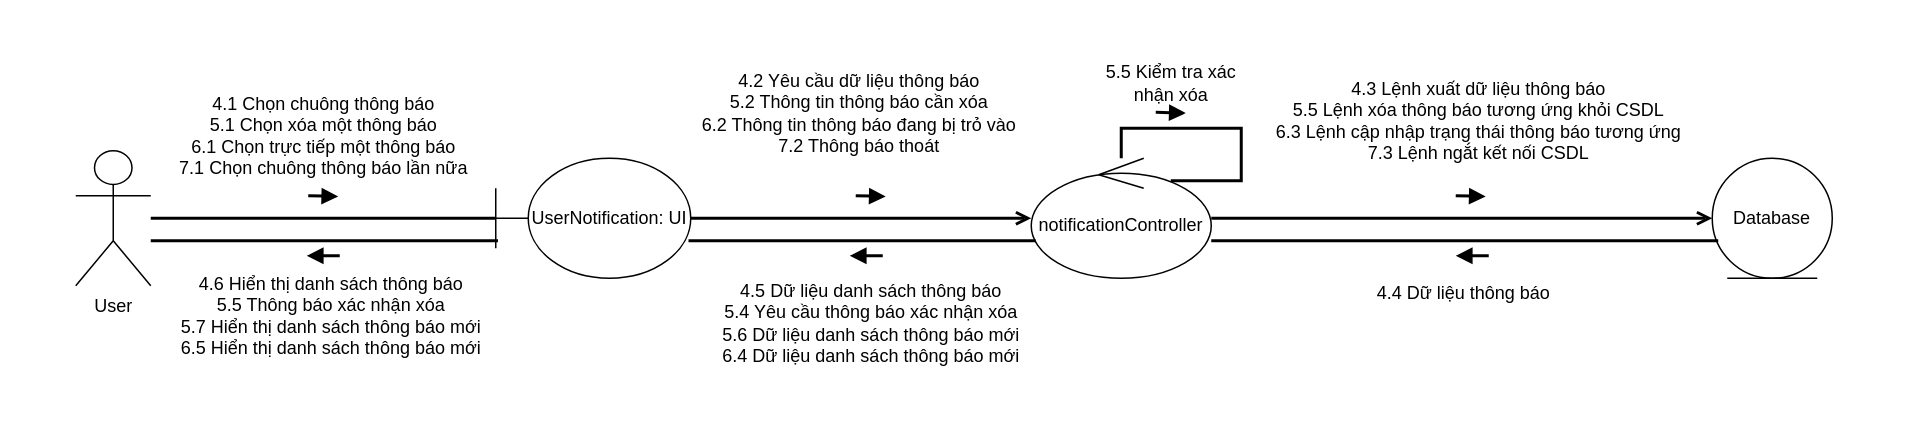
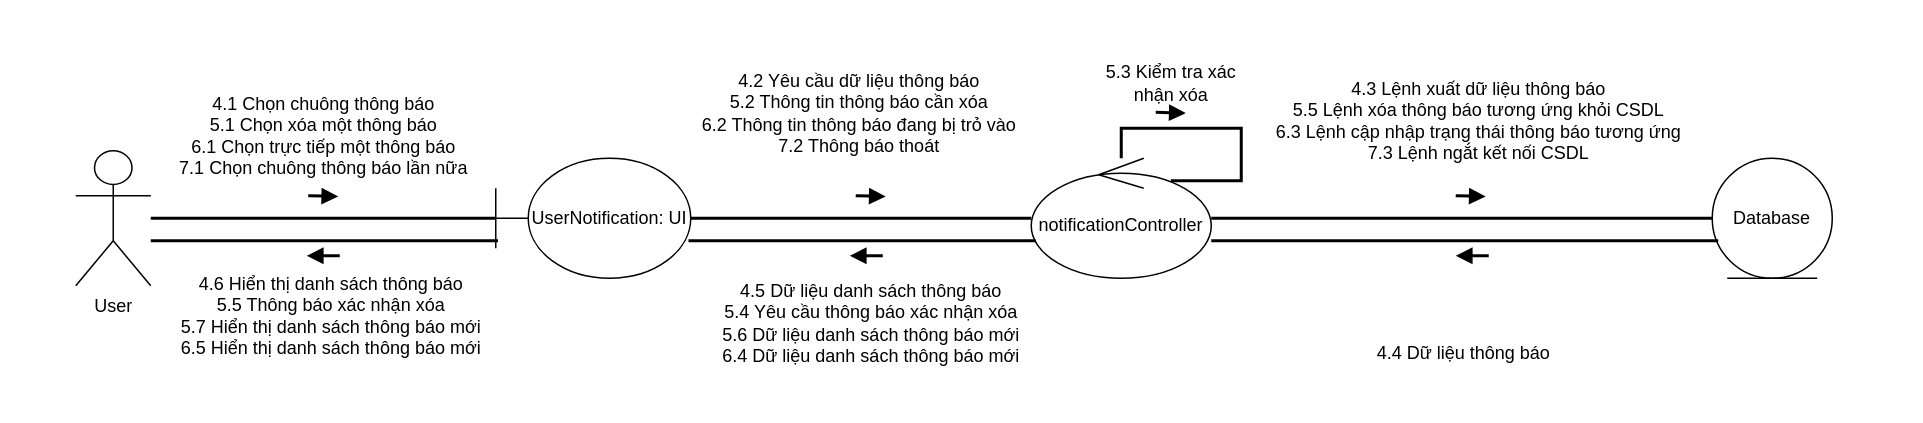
  <mxCell id="0" />
  <mxCell id="1" parent="0" />
  <mxCell id="2" value="" style="rounded=0;whiteSpace=wrap;html=1;strokeWidth=2;strokeColor=none;" parent="1" vertex="1"><mxGeometry x="20" y="20" width="1240" height="240" as="geometry" /></mxCell>
  <mxCell id="3" value="" style="endArrow=none;html=1;startArrow=block;startFill=1;endFill=0;strokeWidth=2;rounded=0;" parent="1" edge="1"><mxGeometry width="50" height="50" relative="1" as="geometry"><mxPoint x="225" y="130.5" as="sourcePoint" /><mxPoint x="205" y="130" as="targetPoint" /></mxGeometry></mxCell>
  <mxCell id="4" value="User" style="shape=umlActor;verticalLabelPosition=bottom;verticalAlign=top;html=1;outlineConnect=0;" parent="1" vertex="1"><mxGeometry x="50" y="100" width="50" height="90" as="geometry" /></mxCell>
- <mxCell id="5" style="edgeStyle=orthogonalEdgeStyle;rounded=0;orthogonalLoop=1;jettySize=auto;html=1;startArrow=none;startFill=0;endArrow=open;endFill=0;strokeWidth=2;" parent="1" source="6" target="9" edge="1"><mxGeometry relative="1" as="geometry" /></mxCell>
+ <mxCell id="5" style="edgeStyle=orthogonalEdgeStyle;rounded=0;orthogonalLoop=1;jettySize=auto;html=1;startArrow=none;startFill=0;endArrow=none;endFill=0;strokeWidth=2;" parent="1" source="6" target="9" edge="1"><mxGeometry relative="1" as="geometry" /></mxCell>
  <mxCell id="6" value="UserNotification: UI" style="shape=umlBoundary;whiteSpace=wrap;html=1;" parent="1" vertex="1"><mxGeometry x="330" y="105" width="130" height="80" as="geometry" /></mxCell>
  <mxCell id="7" value="Database" style="ellipse;shape=umlEntity;whiteSpace=wrap;html=1;" parent="1" vertex="1"><mxGeometry x="1141" y="105" width="80" height="80" as="geometry" /></mxCell>
- <mxCell id="8" style="edgeStyle=orthogonalEdgeStyle;rounded=0;orthogonalLoop=1;jettySize=auto;html=1;startArrow=none;startFill=0;endArrow=open;endFill=0;strokeWidth=2;" parent="1" source="9" target="7" edge="1"><mxGeometry relative="1" as="geometry" /></mxCell>
+ <mxCell id="8" style="edgeStyle=orthogonalEdgeStyle;rounded=0;orthogonalLoop=1;jettySize=auto;html=1;startArrow=none;startFill=0;endArrow=none;endFill=0;strokeWidth=2;" parent="1" source="9" target="7" edge="1"><mxGeometry relative="1" as="geometry" /></mxCell>
  <mxCell id="9" value="notificationController" style="ellipse;shape=umlControl;whiteSpace=wrap;html=1;" parent="1" vertex="1"><mxGeometry x="687" y="105" width="120" height="80" as="geometry" /></mxCell>
  <mxCell id="10" value="" style="line;strokeWidth=2;fillColor=none;align=left;verticalAlign=middle;spacingTop=-1;spacingLeft=3;spacingRight=3;rotatable=0;labelPosition=right;points=[];portConstraint=eastwest;" parent="1" vertex="1"><mxGeometry x="100" y="141" width="230" height="8" as="geometry" /></mxCell>
  <mxCell id="11" value="" style="endArrow=none;html=1;startArrow=block;startFill=1;endFill=0;strokeWidth=2;rounded=0;" parent="1" edge="1"><mxGeometry width="50" height="50" relative="1" as="geometry"><mxPoint x="590" y="130.5" as="sourcePoint" /><mxPoint x="570" y="130" as="targetPoint" /></mxGeometry></mxCell>
  <mxCell id="12" value="4.1 Chọn chuông thông báo&lt;br&gt;5.1 Chọn xóa một thông báo&lt;br&gt;6.1 Chọn trực tiếp một thông báo&lt;br&gt;7.1 Chọn chuông thông báo lần nữa" style="text;html=1;align=center;verticalAlign=middle;resizable=0;points=[];autosize=1;" parent="1" vertex="1"><mxGeometry x="110" y="60" width="210" height="60" as="geometry" /></mxCell>
  <mxCell id="13" value="4.2 Yêu cầu dữ liệu thông báo&lt;br&gt;5.2 Thông tin thông báo cần xóa&lt;br&gt;6.2 Thông tin thông báo đang bị trỏ vào&lt;br&gt;7.2 Thông báo thoát" style="text;html=1;align=center;verticalAlign=middle;resizable=0;points=[];autosize=1;" parent="1" vertex="1"><mxGeometry x="457" y="45" width="230" height="60" as="geometry" /></mxCell>
  <mxCell id="14" value="" style="endArrow=none;html=1;startArrow=block;startFill=1;endFill=0;strokeWidth=2;rounded=0;" parent="1" edge="1"><mxGeometry width="50" height="50" relative="1" as="geometry"><mxPoint x="990" y="130.5" as="sourcePoint" /><mxPoint x="970" y="130" as="targetPoint" /></mxGeometry></mxCell>
  <mxCell id="15" value="4.3 Lệnh xuất dữ liệu thông báo&lt;br&gt;5.5 Lệnh xóa thông báo tương ứng khỏi CSDL&lt;br&gt;6.3 Lệnh cập nhập trạng thái thông báo tương ứng&lt;br&gt;7.3 Lệnh ngắt kết nối CSDL" style="text;html=1;align=center;verticalAlign=middle;resizable=0;points=[];autosize=1;" parent="1" vertex="1"><mxGeometry x="840" y="50" width="290" height="60" as="geometry" /></mxCell>
  <mxCell id="16" style="edgeStyle=orthogonalEdgeStyle;rounded=0;orthogonalLoop=1;jettySize=auto;html=1;entryX=0.775;entryY=0.188;entryDx=0;entryDy=0;entryPerimeter=0;startArrow=none;startFill=0;endArrow=none;endFill=0;strokeWidth=2;" parent="1" source="9" target="9" edge="1"><mxGeometry relative="1" as="geometry"><Array as="points"><mxPoint x="747" y="85" /><mxPoint x="827" y="85" /><mxPoint x="827" y="120" /></Array></mxGeometry></mxCell>
- <mxCell id="17" value="5.5 Kiểm tra xác&lt;br&gt;nhận xóa" style="text;html=1;align=center;verticalAlign=middle;resizable=0;points=[];autosize=1;" parent="1" vertex="1"><mxGeometry x="730" y="40" width="100" height="30" as="geometry" /></mxCell>
+ <mxCell id="17" value="5.3 Kiểm tra xác&lt;br&gt;nhận xóa" style="text;html=1;align=center;verticalAlign=middle;resizable=0;points=[];autosize=1;" parent="1" vertex="1"><mxGeometry x="730" y="40" width="100" height="30" as="geometry" /></mxCell>
  <mxCell id="18" value="" style="endArrow=none;html=1;startArrow=block;startFill=1;endFill=0;strokeWidth=2;rounded=0;" parent="1" edge="1"><mxGeometry width="50" height="50" relative="1" as="geometry"><mxPoint x="566" y="170" as="sourcePoint" /><mxPoint x="588" y="170" as="targetPoint" /></mxGeometry></mxCell>
  <mxCell id="19" value="4.5 Dữ liệu danh sách thông báo&lt;br&gt;5.4 Yêu cầu thông báo xác nhận xóa&lt;br&gt;5.6 Dữ liệu danh sách thông báo mới&lt;br&gt;6.4 Dữ liệu danh sách thông báo mới" style="text;html=1;align=center;verticalAlign=middle;resizable=0;points=[];autosize=1;" parent="1" vertex="1"><mxGeometry x="475" y="185" width="210" height="60" as="geometry" /></mxCell>
  <mxCell id="20" value="" style="endArrow=none;html=1;startArrow=block;startFill=1;endFill=0;strokeWidth=2;rounded=0;" parent="1" edge="1"><mxGeometry width="50" height="50" relative="1" as="geometry"><mxPoint x="790" y="74.91" as="sourcePoint" /><mxPoint x="770" y="74.41" as="targetPoint" /></mxGeometry></mxCell>
  <mxCell id="21" style="edgeStyle=orthogonalEdgeStyle;rounded=0;orthogonalLoop=1;jettySize=auto;html=1;startArrow=none;startFill=0;endArrow=none;endFill=0;strokeWidth=2;" parent="1" edge="1"><mxGeometry relative="1" as="geometry"><mxPoint x="458.5" y="160" as="sourcePoint" /><mxPoint x="690" y="160" as="targetPoint" /><Array as="points"><mxPoint x="488.5" y="160" /><mxPoint x="488.5" y="160" /></Array></mxGeometry></mxCell>
  <mxCell id="22" style="edgeStyle=orthogonalEdgeStyle;rounded=0;orthogonalLoop=1;jettySize=auto;html=1;startArrow=none;startFill=0;endArrow=none;endFill=0;strokeWidth=2;" parent="1" edge="1"><mxGeometry relative="1" as="geometry"><mxPoint x="807" y="160" as="sourcePoint" /><mxPoint x="1145" y="160" as="targetPoint" /></mxGeometry></mxCell>
  <mxCell id="23" value="" style="endArrow=none;html=1;startArrow=block;startFill=1;endFill=0;strokeWidth=2;rounded=0;" parent="1" edge="1"><mxGeometry width="50" height="50" relative="1" as="geometry"><mxPoint x="970" y="170" as="sourcePoint" /><mxPoint x="992" y="170" as="targetPoint" /></mxGeometry></mxCell>
- <mxCell id="24" value="4.4 Dữ liệu thông báo" style="text;html=1;align=center;verticalAlign=middle;resizable=0;points=[];autosize=1;" parent="1" vertex="1"><mxGeometry x="910" y="185" width="130" height="20" as="geometry" /></mxCell>
+ <mxCell id="24" value="4.4 Dữ liệu thông báo" style="text;html=1;align=center;verticalAlign=middle;resizable=0;points=[];autosize=1;" parent="1" vertex="1"><mxGeometry x="910" y="225" width="130" height="20" as="geometry" /></mxCell>
  <mxCell id="25" style="edgeStyle=orthogonalEdgeStyle;rounded=0;orthogonalLoop=1;jettySize=auto;html=1;startArrow=none;startFill=0;endArrow=none;endFill=0;strokeWidth=2;" edge="1" parent="1"><mxGeometry relative="1" as="geometry"><mxPoint x="100" y="160" as="sourcePoint" /><mxPoint x="331.5" y="160" as="targetPoint" /><Array as="points"><mxPoint x="130" y="160" /><mxPoint x="130" y="160" /></Array></mxGeometry></mxCell>
  <mxCell id="26" value="" style="endArrow=none;html=1;startArrow=block;startFill=1;endFill=0;strokeWidth=2;rounded=0;" edge="1" parent="1"><mxGeometry width="50" height="50" relative="1" as="geometry"><mxPoint x="204" y="170" as="sourcePoint" /><mxPoint x="226" y="170" as="targetPoint" /></mxGeometry></mxCell>
  <mxCell id="27" value="4.6 Hiển thị danh sách thông báo&lt;br&gt;5.5 Thông báo xác nhận xóa&lt;br&gt;5.7 Hiển thị danh sách thông báo mới&lt;br&gt;6.5 Hiển thị danh sách thông báo mới" style="text;html=1;align=center;verticalAlign=middle;resizable=0;points=[];autosize=1;" vertex="1" parent="1"><mxGeometry x="110" y="180" width="220" height="60" as="geometry" /></mxCell>
